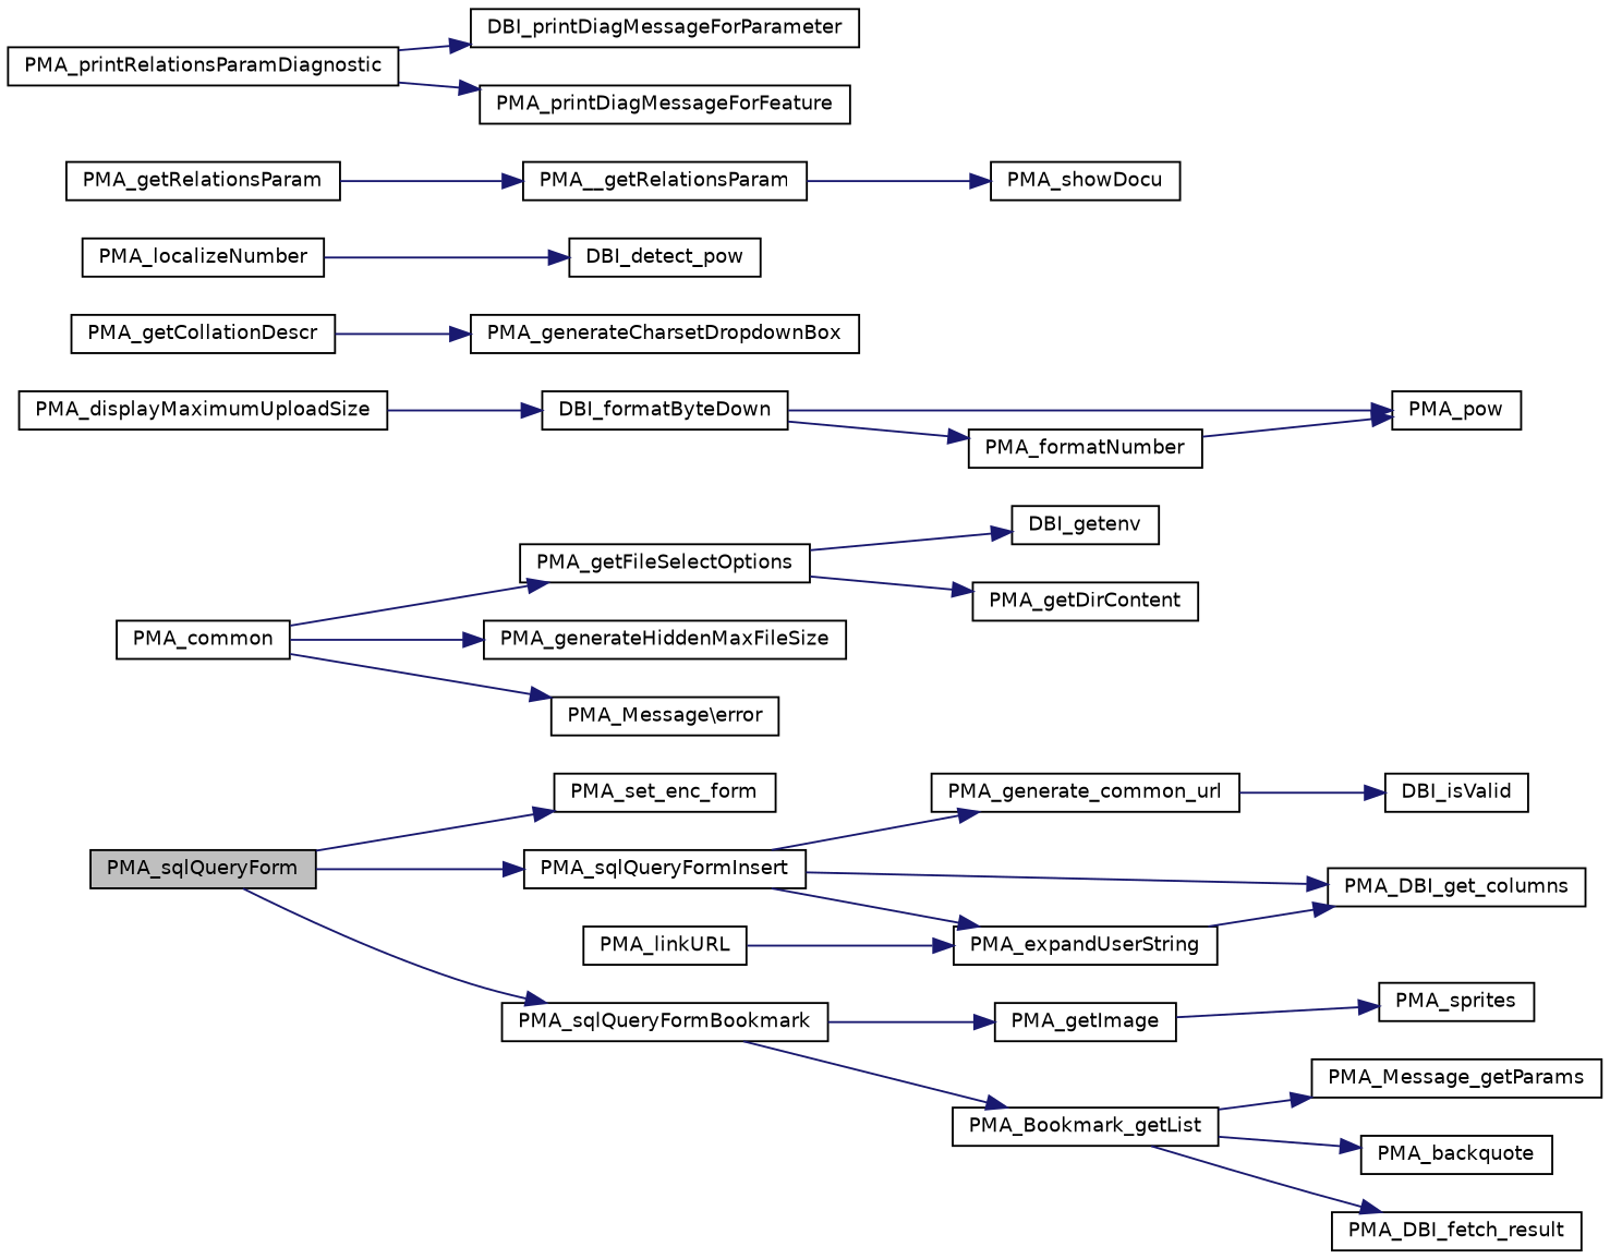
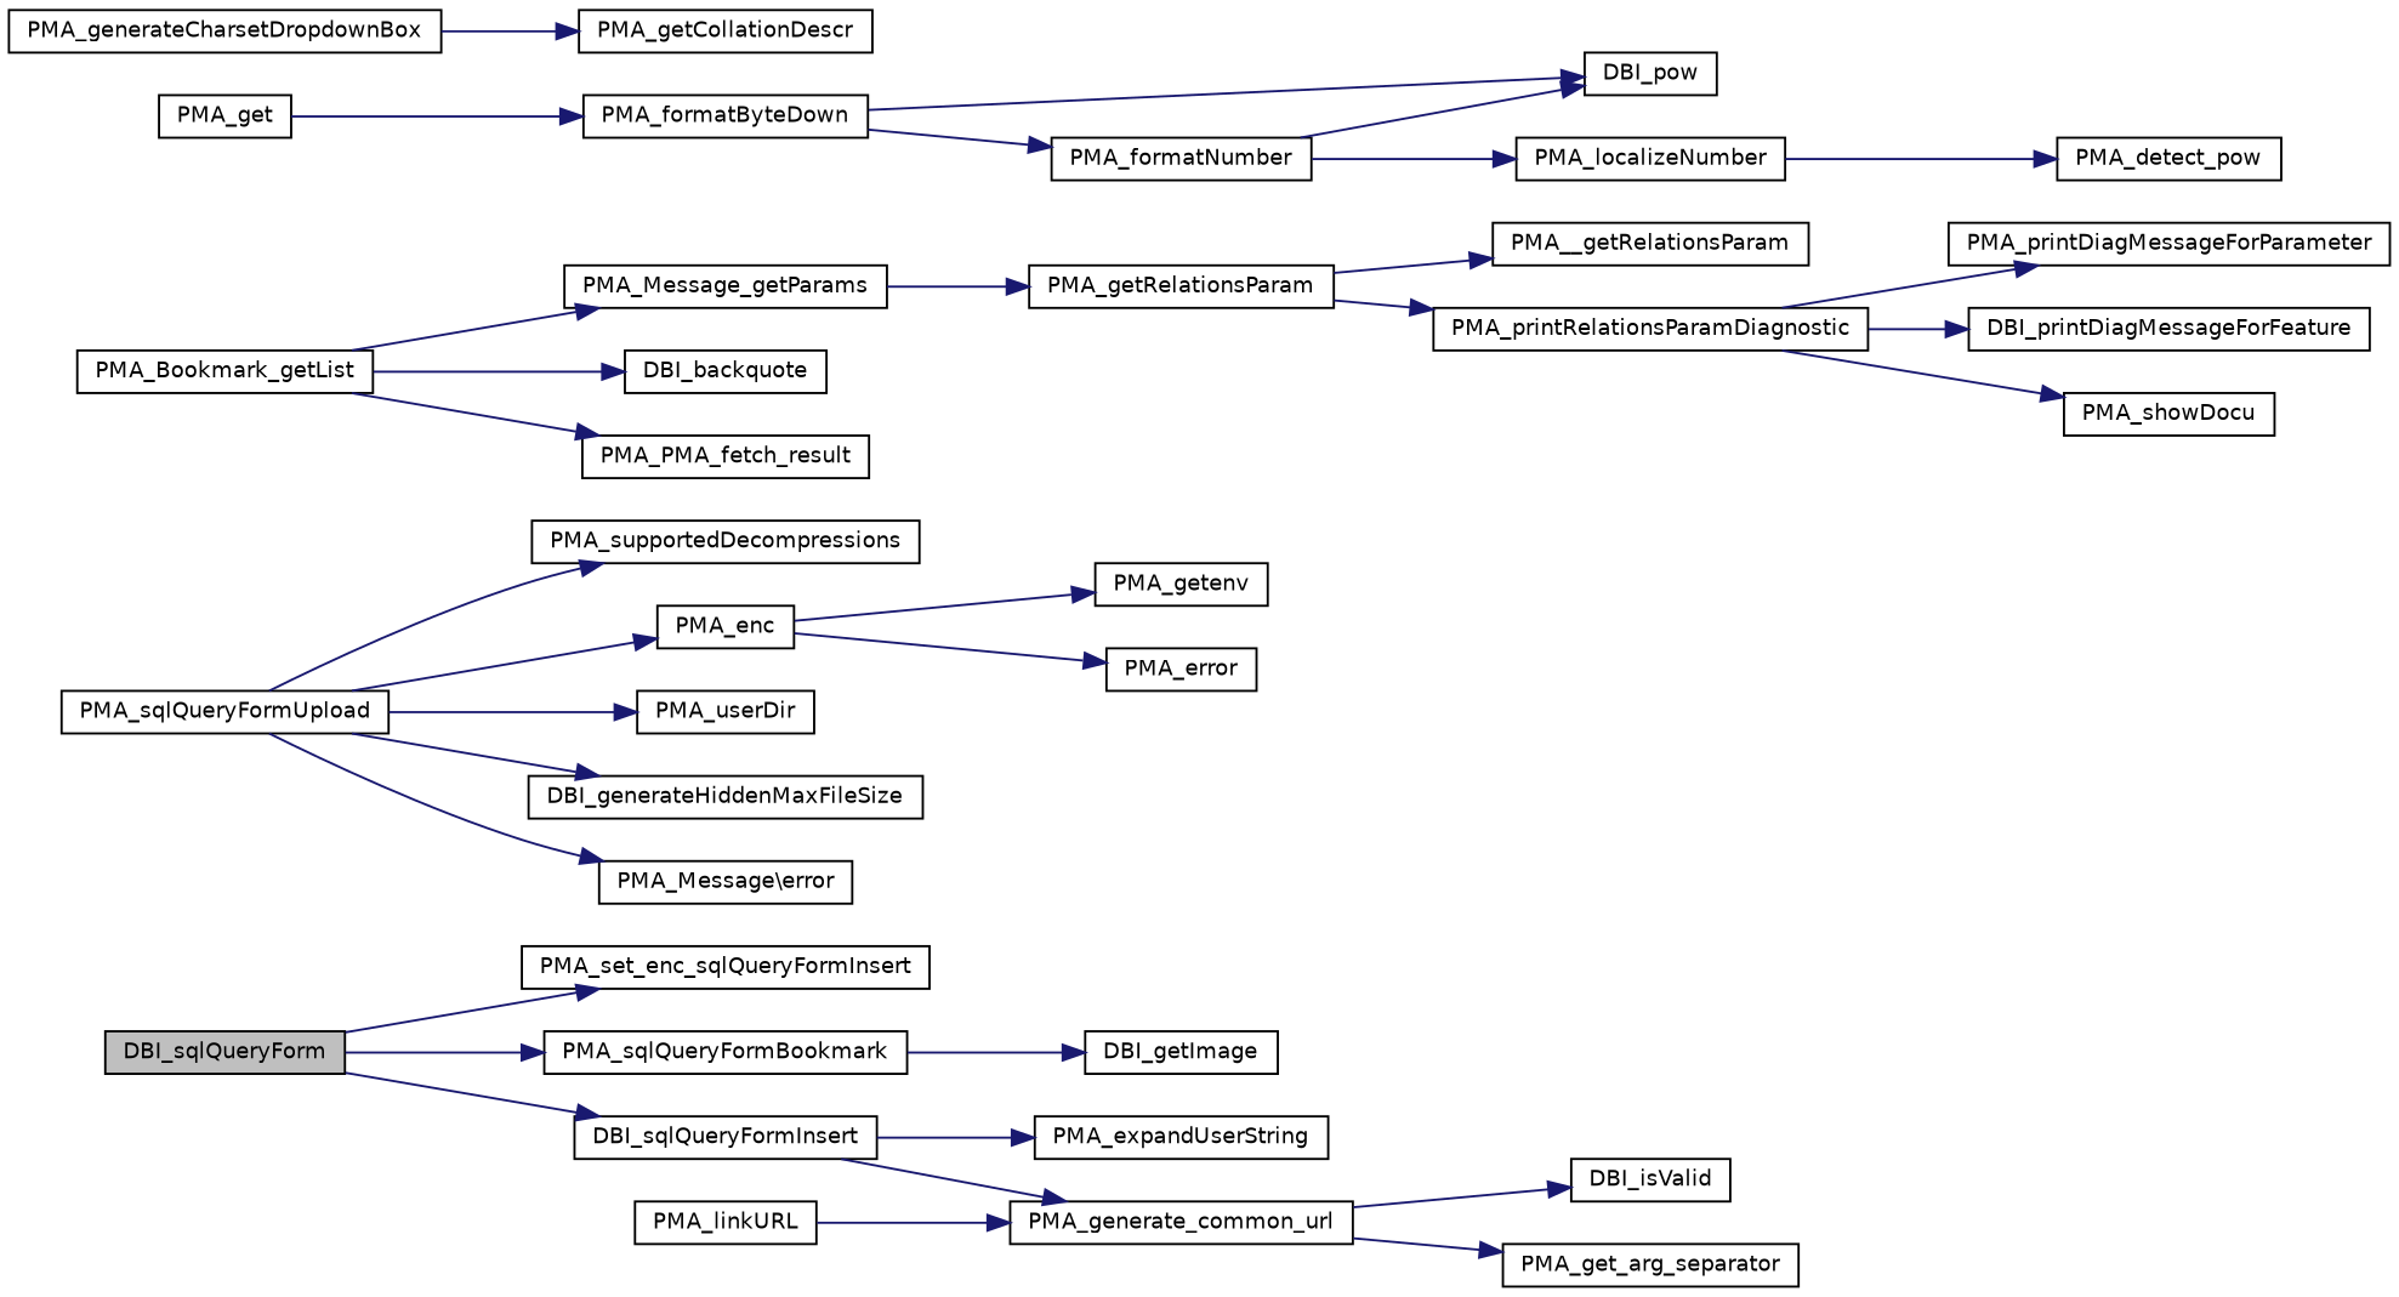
  digraph {
    rankdir=LR
    node [color=black fillcolor=white fontname=Helvetica fontsize=10 shape=record style=filled]
    edge [color=midnightblue fontname=Helvetica fontsize=10 labelfontname=Helvetica labelfontsize=10 style=solid]
-   n1 [fillcolor=grey75 fontcolor=black height=0.2 label=PMA_sqlQueryForm width=0.4]
-   n2 [height=0.2 label=PMA_sqlQueryFormInsert width=0.4]
+   n1 [fillcolor=grey75 fontcolor=black height=0.2 label=DBI_sqlQueryForm width=0.4]
+   n2 [height=0.2 label=DBI_sqlQueryFormInsert width=0.4]
    n3 [height=0.2 label=PMA_sqlQueryFormBookmark width=0.4]
-   n4 [height=0.2 label=PMA_set_enc_form width=0.4]
+   n4 [height=0.2 label=PMA_set_enc_sqlQueryFormInsert width=0.4]
    n5 [height=0.2 label=PMA_generate_common_url width=0.4]
    n6 [height=0.2 label=PMA_expandUserString width=0.4]
-   n7 [height=0.2 label=PMA_DBI_get_columns width=0.4]
-   n8 [height=0.2 label=PMA_common width=0.4]
-   n10 [height=0.2 label=PMA_getFileSelectOptions width=0.4]
-   n12 [height=0.2 label=PMA_generateHiddenMaxFileSize width=0.4]
+   n8 [height=0.2 label=PMA_sqlQueryFormUpload width=0.4]
+   n9 [height=0.2 label=PMA_supportedDecompressions width=0.4]
+   n10 [height=0.2 label=PMA_enc width=0.4]
+   n11 [height=0.2 label=PMA_userDir width=0.4]
+   n12 [height=0.2 label=DBI_generateHiddenMaxFileSize width=0.4]
    n13 [height=0.2 label="PMA_Message\\error" width=0.4]
-   n14 [height=0.2 label=PMA_getImage width=0.4]
+   n14 [height=0.2 label=DBI_getImage width=0.4]
    n15 [height=0.2 label=PMA_Bookmark_getList width=0.4]
    n16 [height=0.2 label=DBI_isValid width=0.4]
-   n18 [height=0.2 label=DBI_getenv width=0.4]
+   n17 [height=0.2 label=PMA_get_arg_separator width=0.4]
+   n18 [height=0.2 label=PMA_getenv width=0.4]
    n19 [height=0.2 label=PMA_linkURL width=0.4]
-   n20 [height=0.2 label=PMA_sprites width=0.4]
-   n21 [height=0.2 label=PMA_getDirContent width=0.4]
-   n22 [height=0.2 label=PMA_displayMaximumUploadSize width=0.4]
-   n23 [height=0.2 label=DBI_formatByteDown width=0.4]
+   n21 [height=0.2 label=PMA_error width=0.4]
+   n22 [height=0.2 label=PMA_get width=0.4]
+   n23 [height=0.2 label=PMA_formatByteDown width=0.4]
    n24 [height=0.2 label=PMA_generateCharsetDropdownBox width=0.4]
    n25 [height=0.2 label=PMA_getCollationDescr width=0.4]
-   n26 [height=0.2 label=PMA_pow width=0.4]
+   n26 [height=0.2 label=DBI_pow width=0.4]
    n27 [height=0.2 label=PMA_formatNumber width=0.4]
    n28 [height=0.2 label=PMA_localizeNumber width=0.4]
-   n29 [height=0.2 label=DBI_detect_pow width=0.4]
+   n29 [height=0.2 label=PMA_detect_pow width=0.4]
    n30 [height=0.2 label=PMA_Message_getParams width=0.4]
-   n31 [height=0.2 label=PMA_backquote width=0.4]
-   n32 [height=0.2 label=PMA_DBI_fetch_result width=0.4]
+   n31 [height=0.2 label=DBI_backquote width=0.4]
+   n32 [height=0.2 label=PMA_PMA_fetch_result width=0.4]
    n33 [height=0.2 label=PMA_getRelationsParam width=0.4]
    n34 [height=0.2 label=PMA__getRelationsParam width=0.4]
    n35 [height=0.2 label=PMA_printRelationsParamDiagnostic width=0.4]
-   n36 [height=0.2 label=DBI_printDiagMessageForParameter width=0.4]
-   n37 [height=0.2 label=PMA_printDiagMessageForFeature width=0.4]
+   n36 [height=0.2 label=PMA_printDiagMessageForParameter width=0.4]
+   n37 [height=0.2 label=DBI_printDiagMessageForFeature width=0.4]
    n38 [height=0.2 label=PMA_showDocu width=0.4]
    n1 -> n2
    n1 -> n3
    n1 -> n4
    n2 -> n5
    n2 -> n6
-   n2 -> n7
    n3 -> n14
-   n3 -> n15
    n5 -> n16
-   n6 -> n7
+   n5 -> n17
+   n8 -> n9
    n8 -> n10
+   n8 -> n11
    n8 -> n12
    n8 -> n13
    n10 -> n18
    n10 -> n21
-   n14 -> n20
    n15 -> n30
    n15 -> n31
    n15 -> n32
-   n19 -> n6
+   n19 -> n5
    n22 -> n23
    n23 -> n26
    n23 -> n27
-   n25 -> n24
+   n24 -> n25
    n27 -> n26
+   n27 -> n28
    n28 -> n29
+   n30 -> n33
    n33 -> n34
+   n33 -> n35
    n35 -> n36
    n35 -> n37
-   n34 -> n38
+   n35 -> n38
  }
